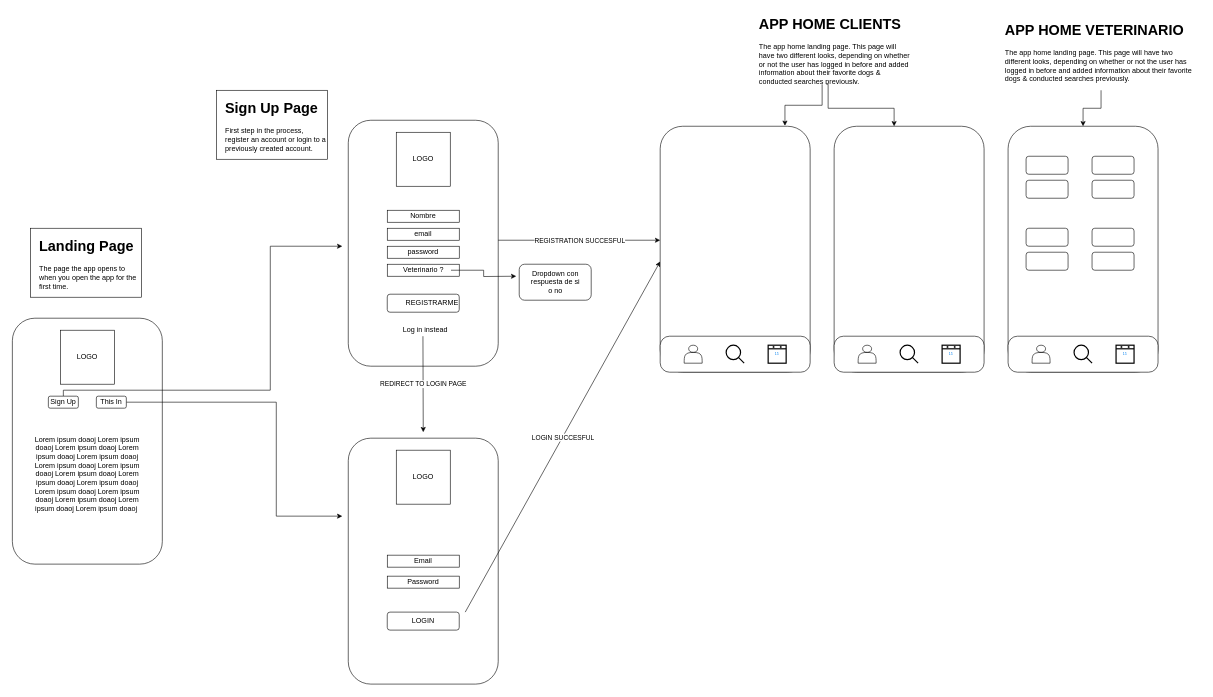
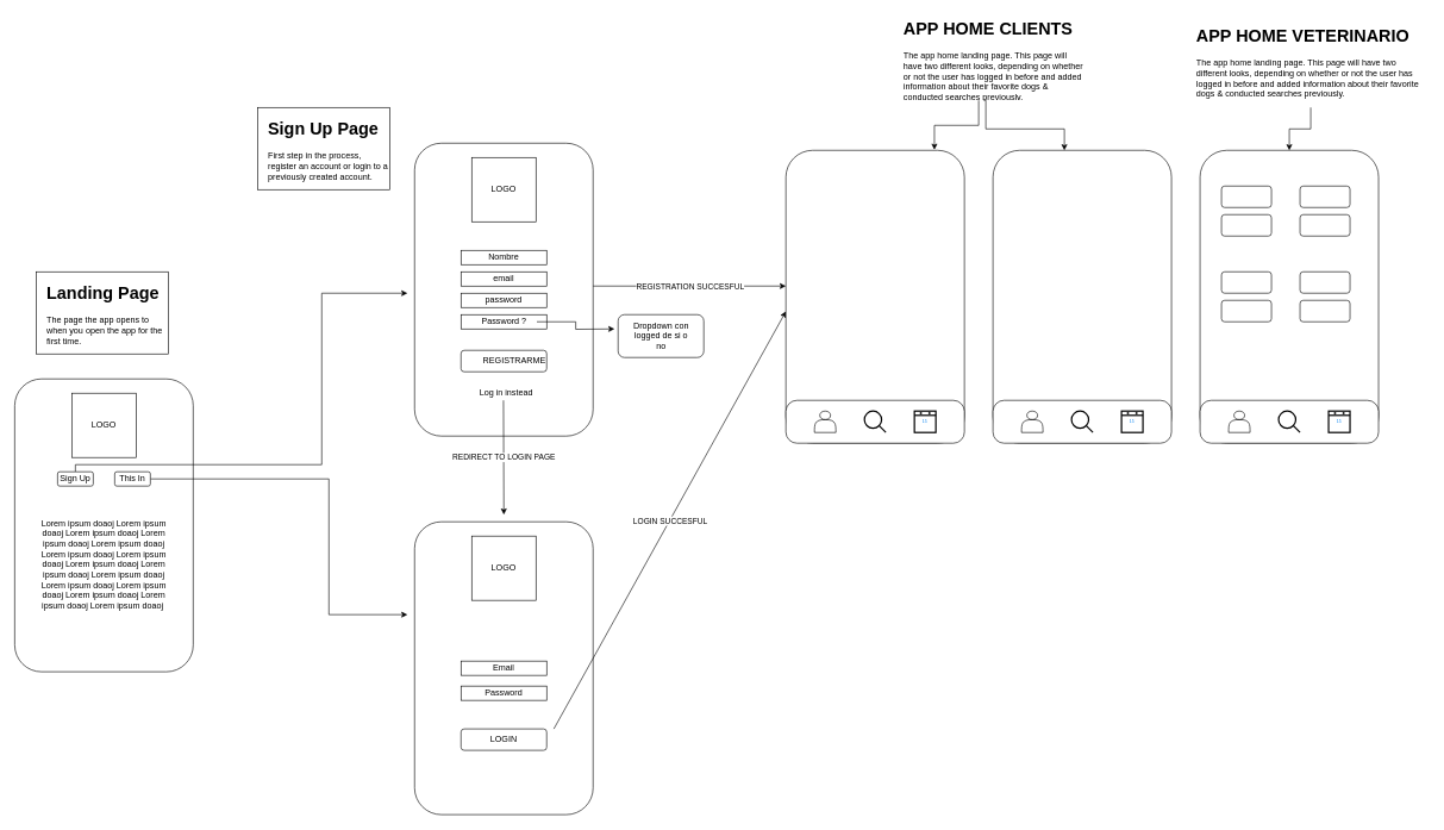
  <mxCell id="0" />
  <mxCell id="1" parent="0" />
  <mxCell id="2" value="" style="rounded=1;whiteSpace=wrap;html=1;" parent="1" vertex="1"><mxGeometry x="580" y="200" width="250" height="410" as="geometry" /></mxCell>
  <mxCell id="3" value="" style="rounded=1;whiteSpace=wrap;html=1;" parent="1" vertex="1"><mxGeometry x="645" y="490" width="120" height="30" as="geometry" /></mxCell>
  <mxCell id="4" value="" style="rounded=0;whiteSpace=wrap;html=1;" parent="1" vertex="1"><mxGeometry x="645" y="350" width="120" height="20" as="geometry" /></mxCell>
  <mxCell id="5" value="Nombre" style="text;html=1;strokeColor=none;fillColor=none;align=center;verticalAlign=middle;whiteSpace=wrap;rounded=0;" parent="1" vertex="1"><mxGeometry x="685" y="350" width="40" height="20" as="geometry" /></mxCell>
  <mxCell id="6" value="" style="rounded=0;whiteSpace=wrap;html=1;" parent="1" vertex="1"><mxGeometry x="645" y="380" width="120" height="20" as="geometry" /></mxCell>
  <mxCell id="7" value="" style="rounded=0;whiteSpace=wrap;html=1;" parent="1" vertex="1"><mxGeometry x="645" y="410" width="120" height="20" as="geometry" /></mxCell>
  <mxCell id="8" value="" style="rounded=0;whiteSpace=wrap;html=1;" parent="1" vertex="1"><mxGeometry x="645" y="440" width="120" height="20" as="geometry" /></mxCell>
  <mxCell id="9" value="email" style="text;html=1;strokeColor=none;fillColor=none;align=center;verticalAlign=middle;whiteSpace=wrap;rounded=0;" parent="1" vertex="1"><mxGeometry x="685" y="380" width="40" height="20" as="geometry" /></mxCell>
  <mxCell id="10" value="password" style="text;html=1;strokeColor=none;fillColor=none;align=center;verticalAlign=middle;whiteSpace=wrap;rounded=0;" parent="1" vertex="1"><mxGeometry x="685" y="410" width="40" height="20" as="geometry" /></mxCell>
  <mxCell id="11" style="edgeStyle=orthogonalEdgeStyle;rounded=0;orthogonalLoop=1;jettySize=auto;html=1;" parent="1" source="12" edge="1"><mxGeometry relative="1" as="geometry"><mxPoint x="860" y="460" as="targetPoint" /></mxGeometry></mxCell>
- <mxCell id="12" value="Veterinario ?" style="text;html=1;strokeColor=none;fillColor=none;align=center;verticalAlign=middle;whiteSpace=wrap;rounded=0;" parent="1" vertex="1"><mxGeometry x="658.75" y="440" width="92.5" height="20" as="geometry" /></mxCell>
+ <mxCell id="12" value="Password ?" style="text;html=1;strokeColor=none;fillColor=none;align=center;verticalAlign=middle;whiteSpace=wrap;rounded=0;" parent="1" vertex="1"><mxGeometry x="658.75" y="440" width="92.5" height="20" as="geometry" /></mxCell>
  <mxCell id="13" value="" style="rounded=1;whiteSpace=wrap;html=1;" parent="1" vertex="1"><mxGeometry x="865" y="440" width="120" height="60" as="geometry" /></mxCell>
- <mxCell id="14" value="Dropdown con respuesta de si o no" style="text;html=1;strokeColor=none;fillColor=none;align=center;verticalAlign=middle;whiteSpace=wrap;rounded=0;" parent="1" vertex="1"><mxGeometry x="882.5" y="460" width="85" height="20" as="geometry" /></mxCell>
+ <mxCell id="14" value="Dropdown con logged de si o no" style="text;html=1;strokeColor=none;fillColor=none;align=center;verticalAlign=middle;whiteSpace=wrap;rounded=0;" parent="1" vertex="1"><mxGeometry x="882.5" y="460" width="85" height="20" as="geometry" /></mxCell>
  <mxCell id="15" value="REGISTRARME" style="text;html=1;strokeColor=none;fillColor=none;align=center;verticalAlign=middle;whiteSpace=wrap;rounded=0;" parent="1" vertex="1"><mxGeometry x="690" y="495" width="60" height="20" as="geometry" /></mxCell>
  <mxCell id="16" value="Log in instead" style="text;html=1;strokeColor=none;fillColor=none;align=center;verticalAlign=middle;whiteSpace=wrap;rounded=0;" parent="1" vertex="1"><mxGeometry x="666.25" y="540" width="85" height="20" as="geometry" /></mxCell>
  <mxCell id="17" value="" style="endArrow=classic;html=1;" parent="1" edge="1"><mxGeometry relative="1" as="geometry"><mxPoint x="830" y="400" as="sourcePoint" /><mxPoint x="1100" y="400" as="targetPoint" /></mxGeometry></mxCell>
  <mxCell id="18" value="REGISTRATION SUCCESFUL" style="edgeLabel;resizable=0;html=1;align=center;verticalAlign=middle;" parent="17" connectable="0" vertex="1"><mxGeometry relative="1" as="geometry" /></mxCell>
  <mxCell id="19" value="" style="group" parent="1" vertex="1" connectable="0"><mxGeometry x="360" y="150" width="190" height="130" as="geometry" /></mxCell>
  <mxCell id="20" value="" style="rounded=0;whiteSpace=wrap;html=1;" parent="19" vertex="1"><mxGeometry width="185.25" height="115" as="geometry" /></mxCell>
  <mxCell id="21" value="&lt;h1&gt;Sign Up Page&lt;/h1&gt;&lt;p&gt;First step in the process, register an account or login to a previously created account.&lt;/p&gt;" style="text;html=1;strokeColor=none;fillColor=none;spacing=5;spacingTop=-20;whiteSpace=wrap;overflow=hidden;rounded=0;" parent="19" vertex="1"><mxGeometry x="9.5" y="10" width="180.5" height="120" as="geometry" /></mxCell>
  <mxCell id="22" value="" style="endArrow=classic;html=1;" parent="1" edge="1"><mxGeometry relative="1" as="geometry"><mxPoint x="704.5" y="560" as="sourcePoint" /><mxPoint x="705" y="720" as="targetPoint" /></mxGeometry></mxCell>
  <mxCell id="23" value="REDIRECT TO LOGIN PAGE" style="edgeLabel;resizable=0;html=1;align=center;verticalAlign=middle;" parent="22" connectable="0" vertex="1"><mxGeometry relative="1" as="geometry" /></mxCell>
  <mxCell id="24" value="" style="rounded=1;whiteSpace=wrap;html=1;" parent="1" vertex="1"><mxGeometry x="580" y="730" width="250" height="410" as="geometry" /></mxCell>
  <mxCell id="25" value="" style="group" parent="1" vertex="1" connectable="0"><mxGeometry x="660" y="220" width="90" height="90" as="geometry" /></mxCell>
  <mxCell id="26" value="" style="group" parent="25" vertex="1" connectable="0"><mxGeometry width="90" height="90" as="geometry" /></mxCell>
  <mxCell id="27" value="" style="whiteSpace=wrap;html=1;aspect=fixed;" parent="26" vertex="1"><mxGeometry width="90" height="90" as="geometry" /></mxCell>
  <mxCell id="28" value="LOGO" style="text;html=1;strokeColor=none;fillColor=none;align=center;verticalAlign=middle;whiteSpace=wrap;rounded=0;" parent="26" vertex="1"><mxGeometry x="25" y="35" width="40" height="20" as="geometry" /></mxCell>
  <mxCell id="29" value="" style="group" parent="1" vertex="1" connectable="0"><mxGeometry x="660" y="750" width="90" height="90" as="geometry" /></mxCell>
  <mxCell id="30" value="" style="group" parent="29" vertex="1" connectable="0"><mxGeometry width="90" height="90" as="geometry" /></mxCell>
  <mxCell id="31" value="" style="whiteSpace=wrap;html=1;aspect=fixed;" parent="30" vertex="1"><mxGeometry width="90" height="90" as="geometry" /></mxCell>
  <mxCell id="32" value="LOGO" style="text;html=1;strokeColor=none;fillColor=none;align=center;verticalAlign=middle;whiteSpace=wrap;rounded=0;" parent="30" vertex="1"><mxGeometry x="25" y="35" width="40" height="20" as="geometry" /></mxCell>
  <mxCell id="33" value="" style="rounded=0;whiteSpace=wrap;html=1;" parent="1" vertex="1"><mxGeometry x="645" y="925" width="120" height="20" as="geometry" /></mxCell>
  <mxCell id="34" value="Password" style="rounded=0;whiteSpace=wrap;html=1;" parent="1" vertex="1"><mxGeometry x="645" y="960" width="120" height="20" as="geometry" /></mxCell>
  <mxCell id="35" value="Email" style="text;html=1;strokeColor=none;fillColor=none;align=center;verticalAlign=middle;whiteSpace=wrap;rounded=0;" parent="1" vertex="1"><mxGeometry x="685" y="925" width="40" height="20" as="geometry" /></mxCell>
  <mxCell id="36" value="LOGIN" style="rounded=1;whiteSpace=wrap;html=1;" parent="1" vertex="1"><mxGeometry x="645" y="1020" width="120" height="30" as="geometry" /></mxCell>
  <mxCell id="37" value="" style="endArrow=classic;html=1;" parent="1" edge="1"><mxGeometry relative="1" as="geometry"><mxPoint x="775" y="1020" as="sourcePoint" /><mxPoint x="1100" y="435.5" as="targetPoint" /></mxGeometry></mxCell>
  <mxCell id="38" value="LOGIN SUCCESFUL" style="edgeLabel;resizable=0;html=1;align=center;verticalAlign=middle;" parent="37" connectable="0" vertex="1"><mxGeometry relative="1" as="geometry" /></mxCell>
  <mxCell id="39" style="edgeStyle=orthogonalEdgeStyle;rounded=0;orthogonalLoop=1;jettySize=auto;html=1;entryX=0.832;entryY=-0.002;entryDx=0;entryDy=0;entryPerimeter=0;" parent="1" source="40" target="42" edge="1"><mxGeometry relative="1" as="geometry"><Array as="points"><mxPoint x="1370" y="175" /><mxPoint x="1308" y="175" /></Array></mxGeometry></mxCell>
  <mxCell id="40" value="&lt;h1&gt;APP HOME CLIENTS&lt;/h1&gt;&lt;p&gt;The app home landing page. This page will have two different looks, depending on whether or not the user has logged in before and added information about their favorite dogs &amp;amp; conducted searches previously.&lt;/p&gt;" style="text;html=1;strokeColor=none;fillColor=none;spacing=5;spacingTop=-20;whiteSpace=wrap;overflow=hidden;rounded=0;" parent="1" vertex="1"><mxGeometry x="1260" y="20" width="260" height="120" as="geometry" /></mxCell>
  <mxCell id="41" value="" style="group" parent="1" vertex="1" connectable="0"><mxGeometry x="1100" y="210" width="250" height="410" as="geometry" /></mxCell>
  <mxCell id="42" value="" style="rounded=1;whiteSpace=wrap;html=1;" parent="41" vertex="1"><mxGeometry width="250" height="410" as="geometry" /></mxCell>
  <mxCell id="43" value="" style="rounded=1;whiteSpace=wrap;html=1;arcSize=26;" parent="41" vertex="1"><mxGeometry y="350" width="250" height="60" as="geometry" /></mxCell>
  <mxCell id="44" value="" style="shape=actor;whiteSpace=wrap;html=1;" parent="41" vertex="1"><mxGeometry x="40" y="365" width="30" height="30" as="geometry" /></mxCell>
  <mxCell id="45" value="" style="html=1;verticalLabelPosition=bottom;align=center;labelBackgroundColor=#ffffff;verticalAlign=top;strokeWidth=2;shadow=0;dashed=0;shape=mxgraph.ios7.icons.looking_glass;" parent="41" vertex="1"><mxGeometry x="110" y="365" width="30" height="30" as="geometry" /></mxCell>
  <mxCell id="46" value="" style="html=1;verticalLabelPosition=bottom;align=center;labelBackgroundColor=#ffffff;verticalAlign=top;strokeWidth=2;shadow=0;dashed=0;shape=mxgraph.ios7.icons.calendar;" parent="41" vertex="1"><mxGeometry x="180" y="365" width="30" height="30" as="geometry" /></mxCell>
  <mxCell id="47" value="" style="group" parent="1" vertex="1" connectable="0"><mxGeometry x="1390" y="210" width="250" height="410" as="geometry" /></mxCell>
  <mxCell id="48" value="" style="rounded=1;whiteSpace=wrap;html=1;" parent="47" vertex="1"><mxGeometry width="250" height="410" as="geometry" /></mxCell>
  <mxCell id="49" value="" style="rounded=1;whiteSpace=wrap;html=1;arcSize=26;" parent="47" vertex="1"><mxGeometry y="350" width="250" height="60" as="geometry" /></mxCell>
  <mxCell id="50" value="" style="shape=actor;whiteSpace=wrap;html=1;" parent="47" vertex="1"><mxGeometry x="40" y="365" width="30" height="30" as="geometry" /></mxCell>
  <mxCell id="51" value="" style="html=1;verticalLabelPosition=bottom;align=center;labelBackgroundColor=#ffffff;verticalAlign=top;strokeWidth=2;shadow=0;dashed=0;shape=mxgraph.ios7.icons.looking_glass;" parent="47" vertex="1"><mxGeometry x="110" y="365" width="30" height="30" as="geometry" /></mxCell>
  <mxCell id="52" value="" style="html=1;verticalLabelPosition=bottom;align=center;labelBackgroundColor=#ffffff;verticalAlign=top;strokeWidth=2;shadow=0;dashed=0;shape=mxgraph.ios7.icons.calendar;" parent="47" vertex="1"><mxGeometry x="180" y="365" width="30" height="30" as="geometry" /></mxCell>
  <mxCell id="53" value="" style="rounded=1;whiteSpace=wrap;html=1;" parent="1" vertex="1"><mxGeometry x="20" y="530" width="250" height="410" as="geometry" /></mxCell>
  <mxCell id="54" value="" style="group" parent="1" vertex="1" connectable="0"><mxGeometry x="1680" y="210" width="250" height="410" as="geometry" /></mxCell>
  <mxCell id="55" value="" style="rounded=1;whiteSpace=wrap;html=1;" parent="54" vertex="1"><mxGeometry width="250" height="410" as="geometry" /></mxCell>
  <mxCell id="56" value="" style="rounded=1;whiteSpace=wrap;html=1;arcSize=26;" parent="54" vertex="1"><mxGeometry y="350" width="250" height="60" as="geometry" /></mxCell>
  <mxCell id="57" value="" style="shape=actor;whiteSpace=wrap;html=1;" parent="54" vertex="1"><mxGeometry x="40" y="365" width="30" height="30" as="geometry" /></mxCell>
  <mxCell id="58" value="" style="html=1;verticalLabelPosition=bottom;align=center;labelBackgroundColor=#ffffff;verticalAlign=top;strokeWidth=2;shadow=0;dashed=0;shape=mxgraph.ios7.icons.looking_glass;" parent="54" vertex="1"><mxGeometry x="110" y="365" width="30" height="30" as="geometry" /></mxCell>
  <mxCell id="59" value="" style="html=1;verticalLabelPosition=bottom;align=center;labelBackgroundColor=#ffffff;verticalAlign=top;strokeWidth=2;shadow=0;dashed=0;shape=mxgraph.ios7.icons.calendar;" parent="54" vertex="1"><mxGeometry x="180" y="365" width="30" height="30" as="geometry" /></mxCell>
  <mxCell id="60" value="" style="rounded=1;whiteSpace=wrap;html=1;" parent="54" vertex="1"><mxGeometry x="30" y="50" width="70" height="30" as="geometry" /></mxCell>
  <mxCell id="61" value="" style="rounded=1;whiteSpace=wrap;html=1;" parent="54" vertex="1"><mxGeometry x="140" y="50" width="70" height="30" as="geometry" /></mxCell>
  <mxCell id="62" value="" style="rounded=1;whiteSpace=wrap;html=1;" parent="54" vertex="1"><mxGeometry x="30" y="90" width="70" height="30" as="geometry" /></mxCell>
  <mxCell id="63" value="" style="rounded=1;whiteSpace=wrap;html=1;" parent="54" vertex="1"><mxGeometry x="140" y="90" width="70" height="30" as="geometry" /></mxCell>
  <mxCell id="64" value="" style="rounded=1;whiteSpace=wrap;html=1;" parent="54" vertex="1"><mxGeometry x="30" y="170" width="70" height="30" as="geometry" /></mxCell>
  <mxCell id="65" value="" style="rounded=1;whiteSpace=wrap;html=1;" parent="54" vertex="1"><mxGeometry x="140" y="170" width="70" height="30" as="geometry" /></mxCell>
  <mxCell id="66" value="" style="rounded=1;whiteSpace=wrap;html=1;" parent="54" vertex="1"><mxGeometry x="30" y="210" width="70" height="30" as="geometry" /></mxCell>
  <mxCell id="67" value="" style="rounded=1;whiteSpace=wrap;html=1;" parent="54" vertex="1"><mxGeometry x="140" y="210" width="70" height="30" as="geometry" /></mxCell>
  <mxCell id="68" style="edgeStyle=orthogonalEdgeStyle;rounded=0;orthogonalLoop=1;jettySize=auto;html=1;entryX=0.5;entryY=0;entryDx=0;entryDy=0;" parent="1" source="69" target="55" edge="1"><mxGeometry relative="1" as="geometry" /></mxCell>
  <mxCell id="69" value="&lt;h1&gt;APP HOME VETERINARIO&lt;/h1&gt;&lt;p&gt;The app home landing page. This page will have two different looks, depending on whether or not the user has logged in before and added information about their favorite dogs &amp;amp; conducted searches previously.&lt;/p&gt;" style="text;html=1;strokeColor=none;fillColor=none;spacing=5;spacingTop=-20;whiteSpace=wrap;overflow=hidden;rounded=0;" parent="1" vertex="1"><mxGeometry x="1670" y="30" width="330" height="120" as="geometry" /></mxCell>
  <mxCell id="70" style="edgeStyle=orthogonalEdgeStyle;rounded=0;orthogonalLoop=1;jettySize=auto;html=1;exitX=0.45;exitY=1;exitDx=0;exitDy=0;exitPerimeter=0;" parent="1" source="40" target="48" edge="1"><mxGeometry relative="1" as="geometry"><mxPoint x="1380" y="150" as="sourcePoint" /><mxPoint x="1318" y="219.18" as="targetPoint" /><Array as="points"><mxPoint x="1380" y="140" /><mxPoint x="1380" y="180" /><mxPoint x="1490" y="180" /></Array></mxGeometry></mxCell>
  <mxCell id="71" value="" style="group" vertex="1" connectable="0" parent="1"><mxGeometry x="50" y="380" width="190" height="130" as="geometry" /></mxCell>
  <mxCell id="72" value="" style="rounded=0;whiteSpace=wrap;html=1;" vertex="1" parent="71"><mxGeometry width="185.25" height="115" as="geometry" /></mxCell>
  <mxCell id="73" value="&lt;h1&gt;Landing Page&lt;/h1&gt;&lt;p&gt;The page the app opens to when you open the app for the first time.&lt;/p&gt;" style="text;html=1;strokeColor=none;fillColor=none;spacing=5;spacingTop=-20;whiteSpace=wrap;overflow=hidden;rounded=0;" vertex="1" parent="71"><mxGeometry x="9.5" y="10" width="180.5" height="120" as="geometry" /></mxCell>
  <mxCell id="74" style="edgeStyle=orthogonalEdgeStyle;rounded=0;orthogonalLoop=1;jettySize=auto;html=1;" edge="1" parent="1" source="75"><mxGeometry relative="1" as="geometry"><mxPoint x="570" y="410" as="targetPoint" /><Array as="points"><mxPoint x="105" y="650" /><mxPoint x="450" y="650" /><mxPoint x="450" y="410" /></Array></mxGeometry></mxCell>
  <mxCell id="75" value="Sign Up" style="rounded=1;whiteSpace=wrap;html=1;" vertex="1" parent="1"><mxGeometry x="80" y="660" width="50" height="20" as="geometry" /></mxCell>
  <mxCell id="76" style="edgeStyle=orthogonalEdgeStyle;rounded=0;orthogonalLoop=1;jettySize=auto;html=1;" edge="1" parent="1" source="77"><mxGeometry relative="1" as="geometry"><mxPoint x="570" y="860" as="targetPoint" /><Array as="points"><mxPoint x="460" y="670" /><mxPoint x="460" y="860" /></Array></mxGeometry></mxCell>
  <mxCell id="77" value="This In" style="rounded=1;whiteSpace=wrap;html=1;" vertex="1" parent="1"><mxGeometry x="160" y="660" width="50" height="20" as="geometry" /></mxCell>
  <mxCell id="78" value="" style="group" vertex="1" connectable="0" parent="1"><mxGeometry x="100" y="550" width="90" height="90" as="geometry" /></mxCell>
  <mxCell id="79" value="" style="group" vertex="1" connectable="0" parent="78"><mxGeometry width="90" height="90" as="geometry" /></mxCell>
  <mxCell id="80" value="" style="whiteSpace=wrap;html=1;aspect=fixed;" vertex="1" parent="79"><mxGeometry width="90" height="90" as="geometry" /></mxCell>
  <mxCell id="81" value="LOGO" style="text;html=1;strokeColor=none;fillColor=none;align=center;verticalAlign=middle;whiteSpace=wrap;rounded=0;" vertex="1" parent="79"><mxGeometry x="25" y="35" width="40" height="20" as="geometry" /></mxCell>
  <mxCell id="82" value="Lorem ipsum doaoj Lorem ipsum doaoj Lorem ipsum doaoj Lorem ipsum doaoj Lorem ipsum doaoj Lorem ipsum doaoj Lorem ipsum doaoj Lorem ipsum doaoj Lorem ipsum doaoj Lorem ipsum doaoj Lorem ipsum doaoj Lorem ipsum doaoj Lorem ipsum doaoj Lorem ipsum doaoj Lorem ipsum doaoj&amp;nbsp;" style="text;html=1;strokeColor=none;fillColor=none;align=center;verticalAlign=middle;whiteSpace=wrap;rounded=0;" vertex="1" parent="1"><mxGeometry x="45" y="710" width="200" height="160" as="geometry" /></mxCell>
